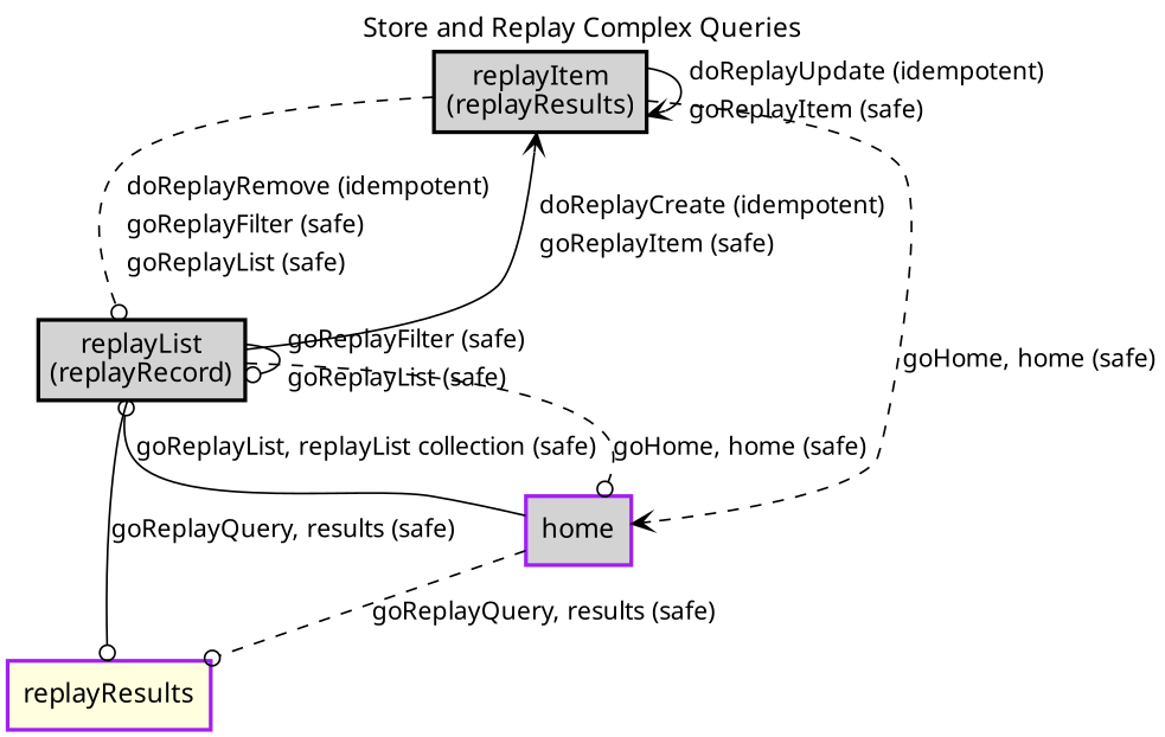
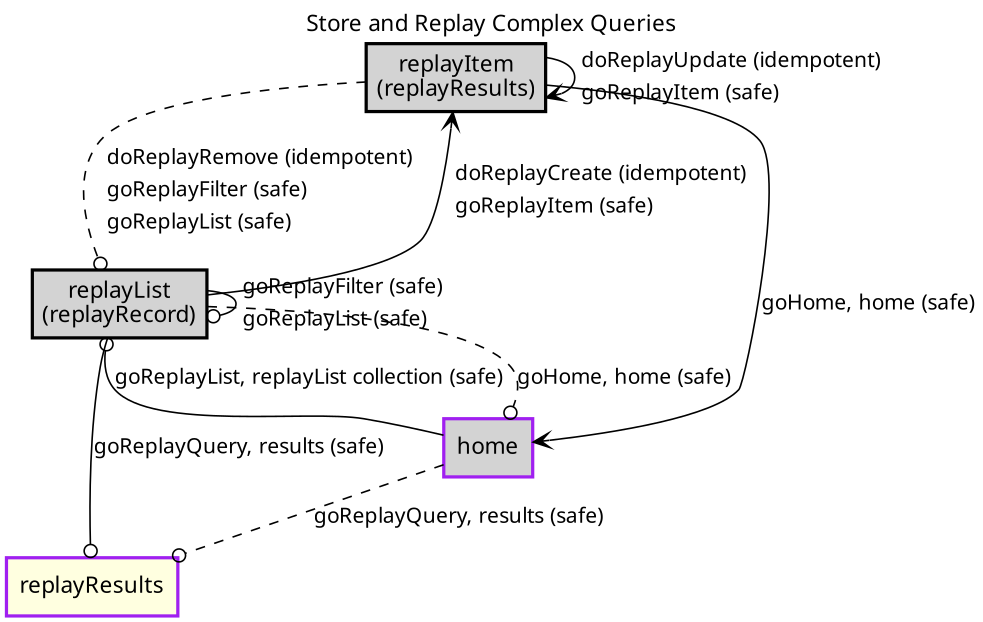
  digraph {
    fontname="Noto Sans"
    label="Store and Replay Complex Queries"
    labelloc=t
    node [fillcolor=lightgray fontname="Noto Sans" shape=box style="bold,filled"]
    edge [arrowhead=odot fontname="Noto Sans" fontsize=13 style=solid]
    n1 [label=<<table cellspacing="0" cellpadding="5" border="0"><tr><td>replayItem<br />(replayResults)<br /></td></tr></table>> margin=0.02]
    n2 [label=<<table cellspacing="0" cellpadding="5" border="0"><tr><td>replayList<br />(replayRecord)<br /></td></tr></table>> margin=0.02]
    n3 [color=purple fillcolor=lightgrey label=home]
    n4 [color=purple fillcolor=lightyellow label=replayResults]
    n1 -> n1 [arrowhead=vee label=<<table  border="0"><tr><td align="left" href="docs/idempotent.doReplayUpdate.html">doReplayUpdate (idempotent)</td></tr><tr><td align="left" href="docs/safe.goReplayItem.html">goReplayItem (safe)</td></tr></table>>]
    n1 -> n2 [label=<<table  border="0"><tr><td align="left" href="docs/idempotent.doReplayRemove.html">doReplayRemove (idempotent)</td></tr><tr><td align="left" href="docs/safe.goReplayFilter.html">goReplayFilter (safe)</td></tr><tr><td align="left" href="docs/safe.goReplayList.html">goReplayList (safe)</td></tr></table>> style=dashed]
-   n1 -> n3 [arrowhead=vee label=<goHome, home (safe)> style=dashed]
+   n1 -> n3 [arrowhead=vee label=<goHome, home (safe)>]
    n2 -> n1 [arrowhead=vee label=<<table  border="0"><tr><td align="left" href="docs/idempotent.doReplayCreate.html">doReplayCreate (idempotent)</td></tr><tr><td align="left" href="docs/safe.goReplayItem.html">goReplayItem (safe)</td></tr></table>>]
    n2 -> n2 [label=<<table  border="0"><tr><td align="left" href="docs/safe.goReplayFilter.html">goReplayFilter (safe)</td></tr><tr><td align="left" href="docs/safe.goReplayList.html">goReplayList (safe)</td></tr></table>>]
    n2 -> n3 [label=<goHome, home (safe)> style=dashed]
    n2 -> n4 [label=<goReplayQuery, results (safe)>]
    n3 -> n2 [label=<goReplayList, replayList collection (safe)>]
    n3 -> n4 [label=<goReplayQuery, results (safe)> style=dashed]
  }
